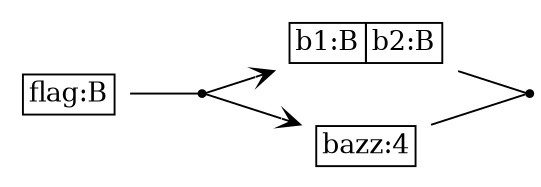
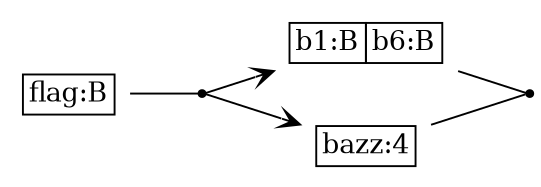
  digraph {
    rankdir=LR
    node [shape=plaintext]
    edge [arrowhead=none]
    n0 [label=<     <TABLE BORDER="0" CELLBORDER="1" CELLSPACING="0">       <TR><TD>flag:B</TD></TR>     </TABLE>   >]
    n1 [shape=point]
-   n2 [label=<     <TABLE BORDER="0" CELLBORDER="1" CELLSPACING="0">       <TR><TD>b1:B</TD><TD>b2:B</TD></TR>     </TABLE>   >]
+   n2 [label=<     <TABLE BORDER="0" CELLBORDER="1" CELLSPACING="0">       <TR><TD>b1:B</TD><TD>b6:B</TD></TR>     </TABLE>   >]
    n3 [label=<     <TABLE BORDER="0" CELLBORDER="1" CELLSPACING="0">       <TR><TD>bazz:4</TD></TR>     </TABLE>   >]
    n4 [shape=point]
    n0 -> n1
    n1 -> n2 [arrowhead=vee]
    n1 -> n3 [arrowhead=vee]
    n2 -> n4
    n3 -> n4
  }
